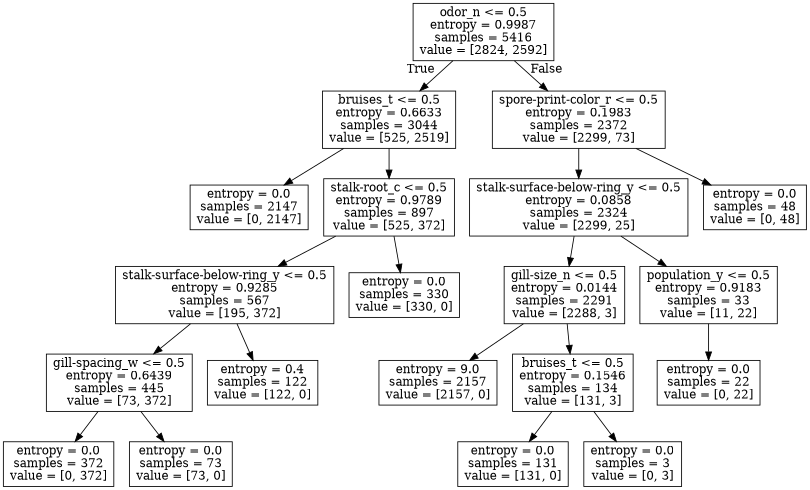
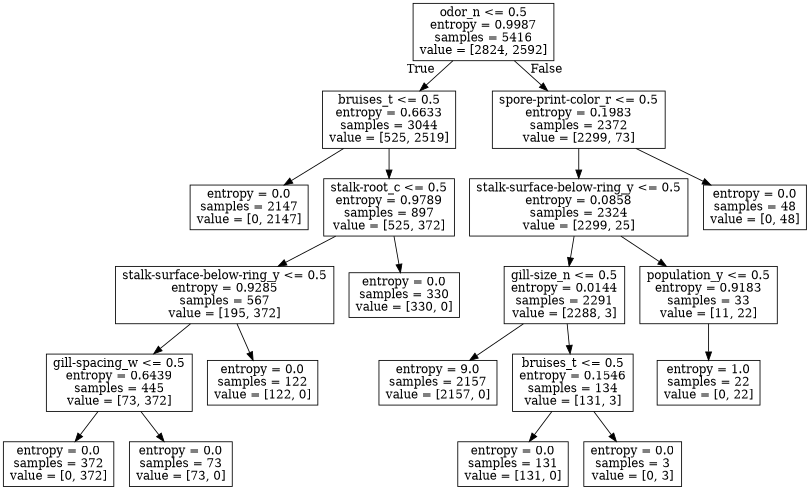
  digraph {
    node [shape=box]
    n1 [label="odor_n <= 0.5\nentropy = 0.9987\nsamples = 5416\nvalue = [2824, 2592]"]
    n2 [label="bruises_t <= 0.5\nentropy = 0.6633\nsamples = 3044\nvalue = [525, 2519]"]
    n3 [label="spore-print-color_r <= 0.5\nentropy = 0.1983\nsamples = 2372\nvalue = [2299, 73]"]
    n4 [label="entropy = 0.0\nsamples = 2147\nvalue = [0, 2147]"]
    n5 [label="stalk-root_c <= 0.5\nentropy = 0.9789\nsamples = 897\nvalue = [525, 372]"]
    n6 [label="stalk-surface-below-ring_y <= 0.5\nentropy = 0.0858\nsamples = 2324\nvalue = [2299, 25]"]
    n7 [label="entropy = 0.0\nsamples = 48\nvalue = [0, 48]"]
    n8 [label="stalk-surface-below-ring_y <= 0.5\nentropy = 0.9285\nsamples = 567\nvalue = [195, 372]"]
    n9 [label="entropy = 0.0\nsamples = 330\nvalue = [330, 0]"]
    n10 [label="gill-spacing_w <= 0.5\nentropy = 0.6439\nsamples = 445\nvalue = [73, 372]"]
-   n11 [label="entropy = 0.4\nsamples = 122\nvalue = [122, 0]"]
+   n11 [label="entropy = 0.0\nsamples = 122\nvalue = [122, 0]"]
    n12 [label="entropy = 0.0\nsamples = 372\nvalue = [0, 372]"]
    n13 [label="entropy = 0.0\nsamples = 73\nvalue = [73, 0]"]
    n14 [label="gill-size_n <= 0.5\nentropy = 0.0144\nsamples = 2291\nvalue = [2288, 3]"]
    n15 [label="population_y <= 0.5\nentropy = 0.9183\nsamples = 33\nvalue = [11, 22]"]
    n16 [label="entropy = 9.0\nsamples = 2157\nvalue = [2157, 0]"]
    n17 [label="bruises_t <= 0.5\nentropy = 0.1546\nsamples = 134\nvalue = [131, 3]"]
-   n18 [label="entropy = 0.0\nsamples = 22\nvalue = [0, 22]"]
+   n18 [label="entropy = 1.0\nsamples = 22\nvalue = [0, 22]"]
    n19 [label="entropy = 0.0\nsamples = 131\nvalue = [131, 0]"]
    n20 [label="entropy = 0.0\nsamples = 3\nvalue = [0, 3]"]
    n1 -> n2 [headlabel=True labelangle=45 labeldistance=2.5]
    n1 -> n3 [headlabel=False labelangle=-45 labeldistance=2.5]
    n2 -> n4
    n2 -> n5
    n3 -> n6
    n3 -> n7
    n5 -> n8
    n5 -> n9
    n6 -> n14
    n6 -> n15
    n8 -> n10
    n8 -> n11
    n10 -> n12
    n10 -> n13
    n14 -> n16
    n14 -> n17
    n15 -> n18
    n17 -> n19
    n17 -> n20
  }
